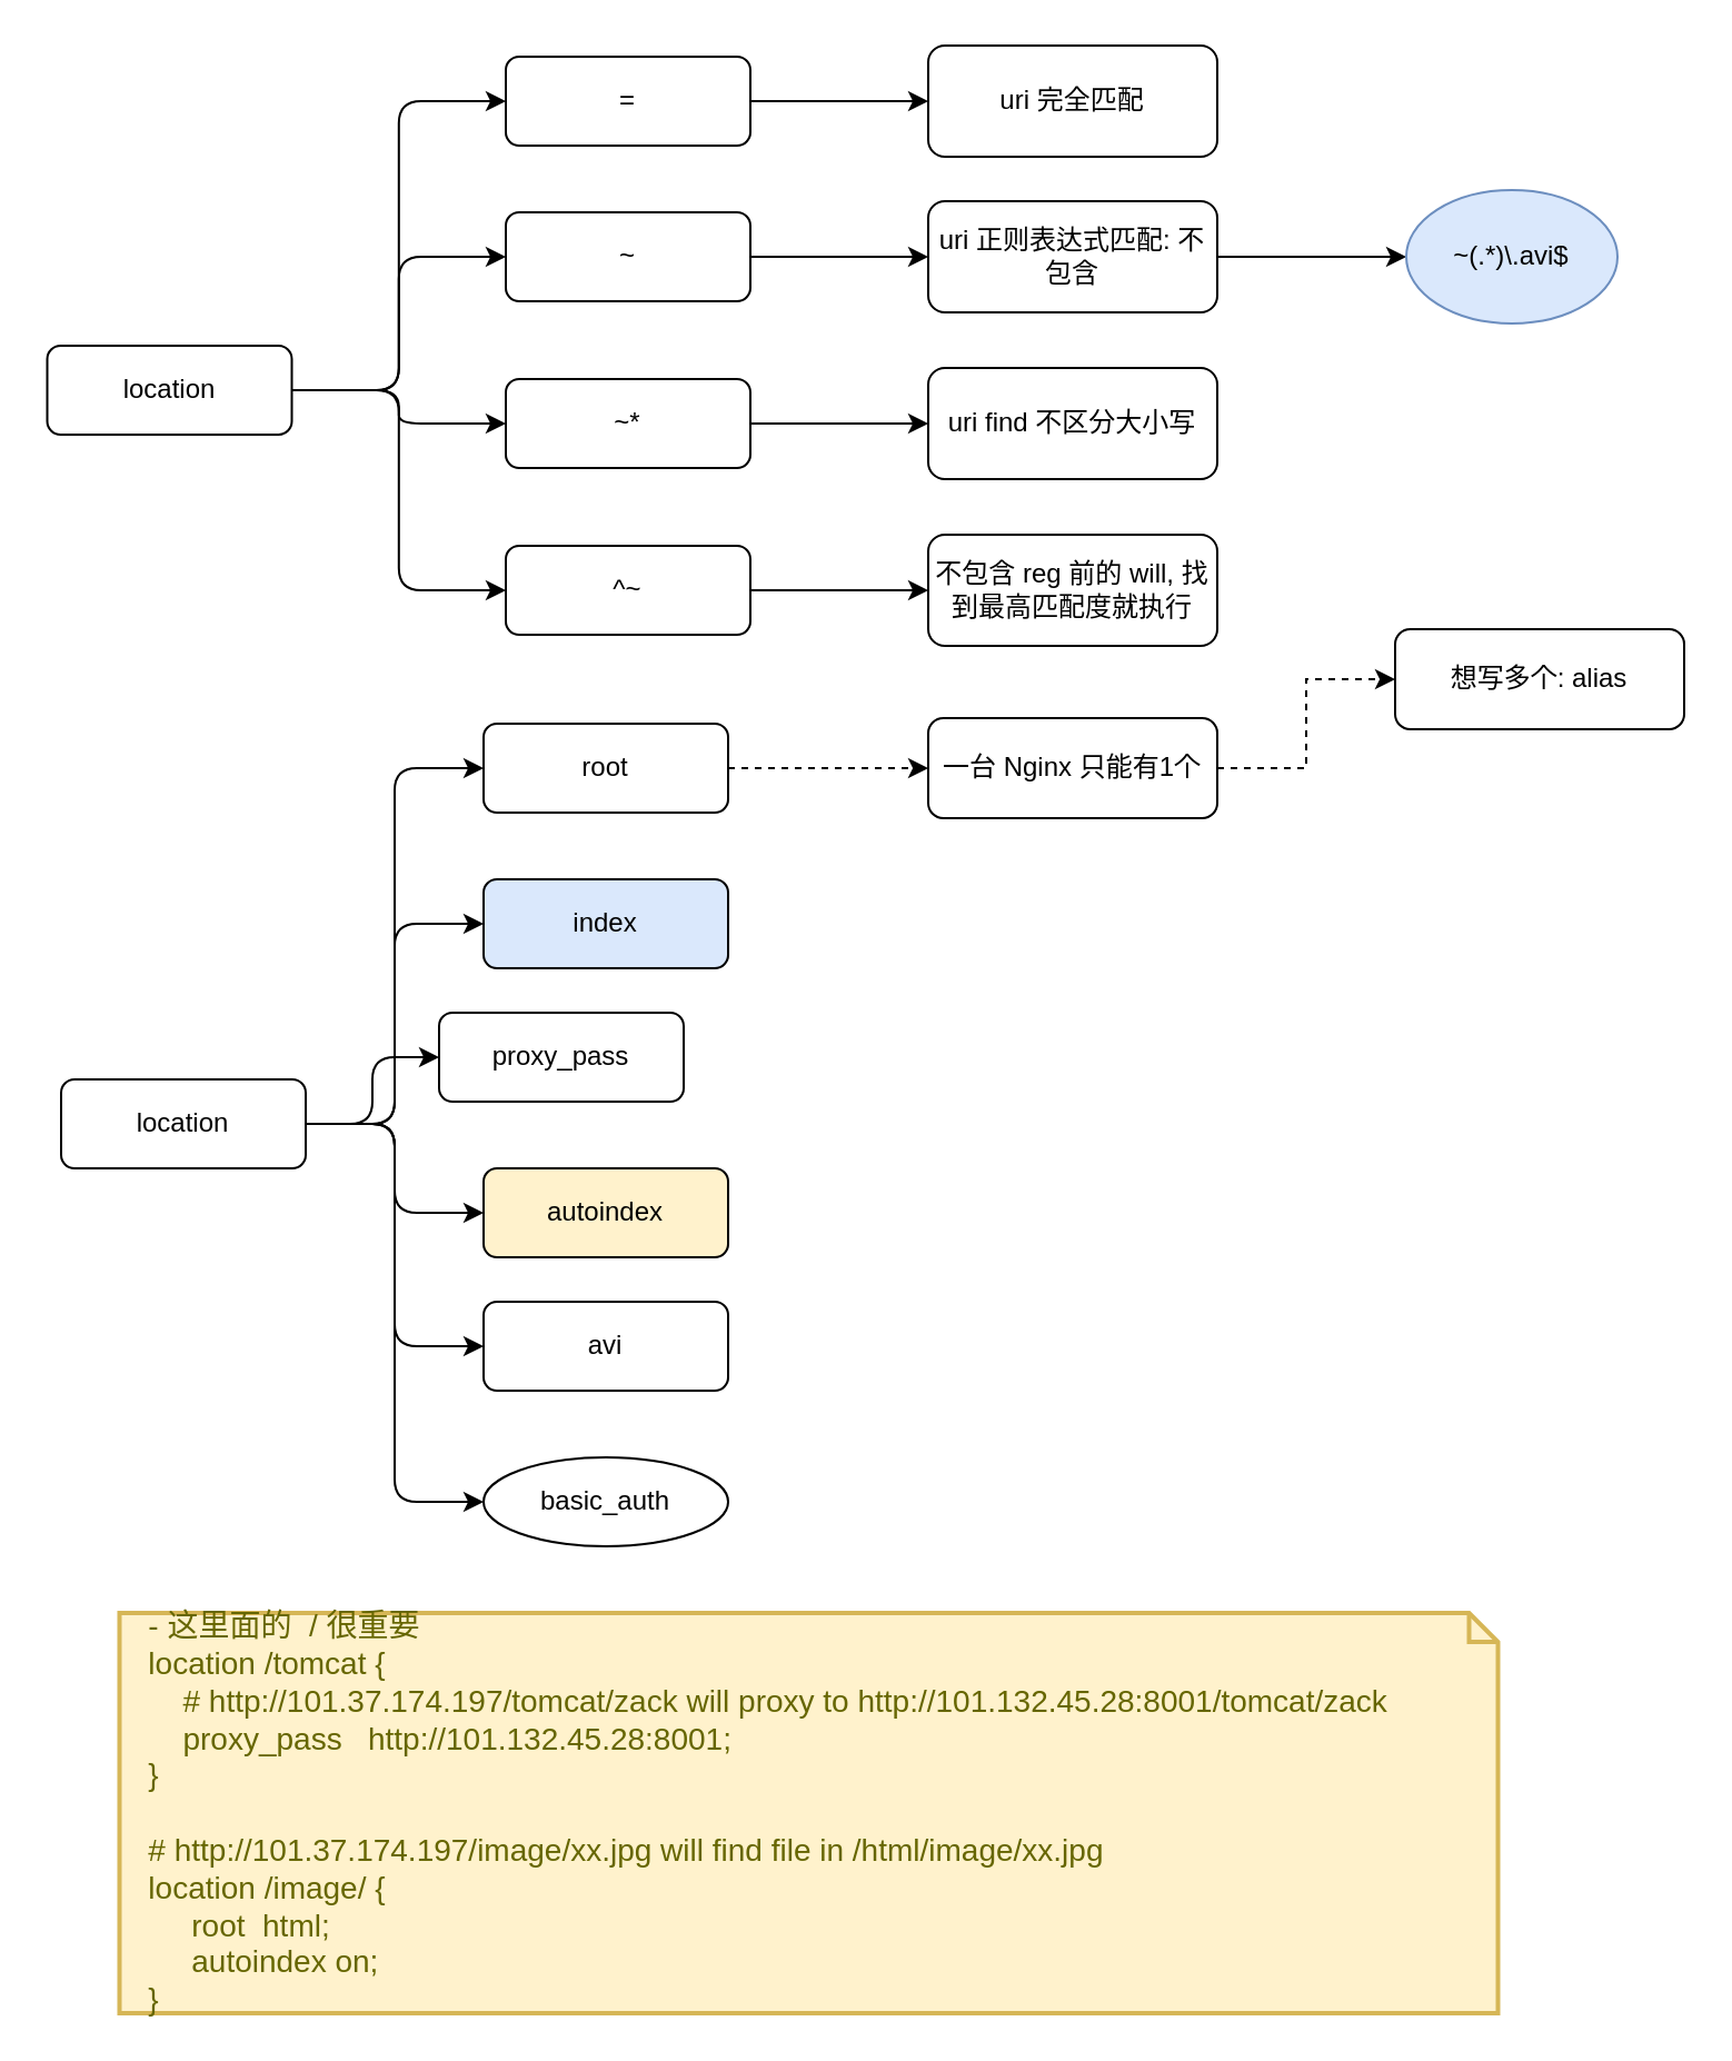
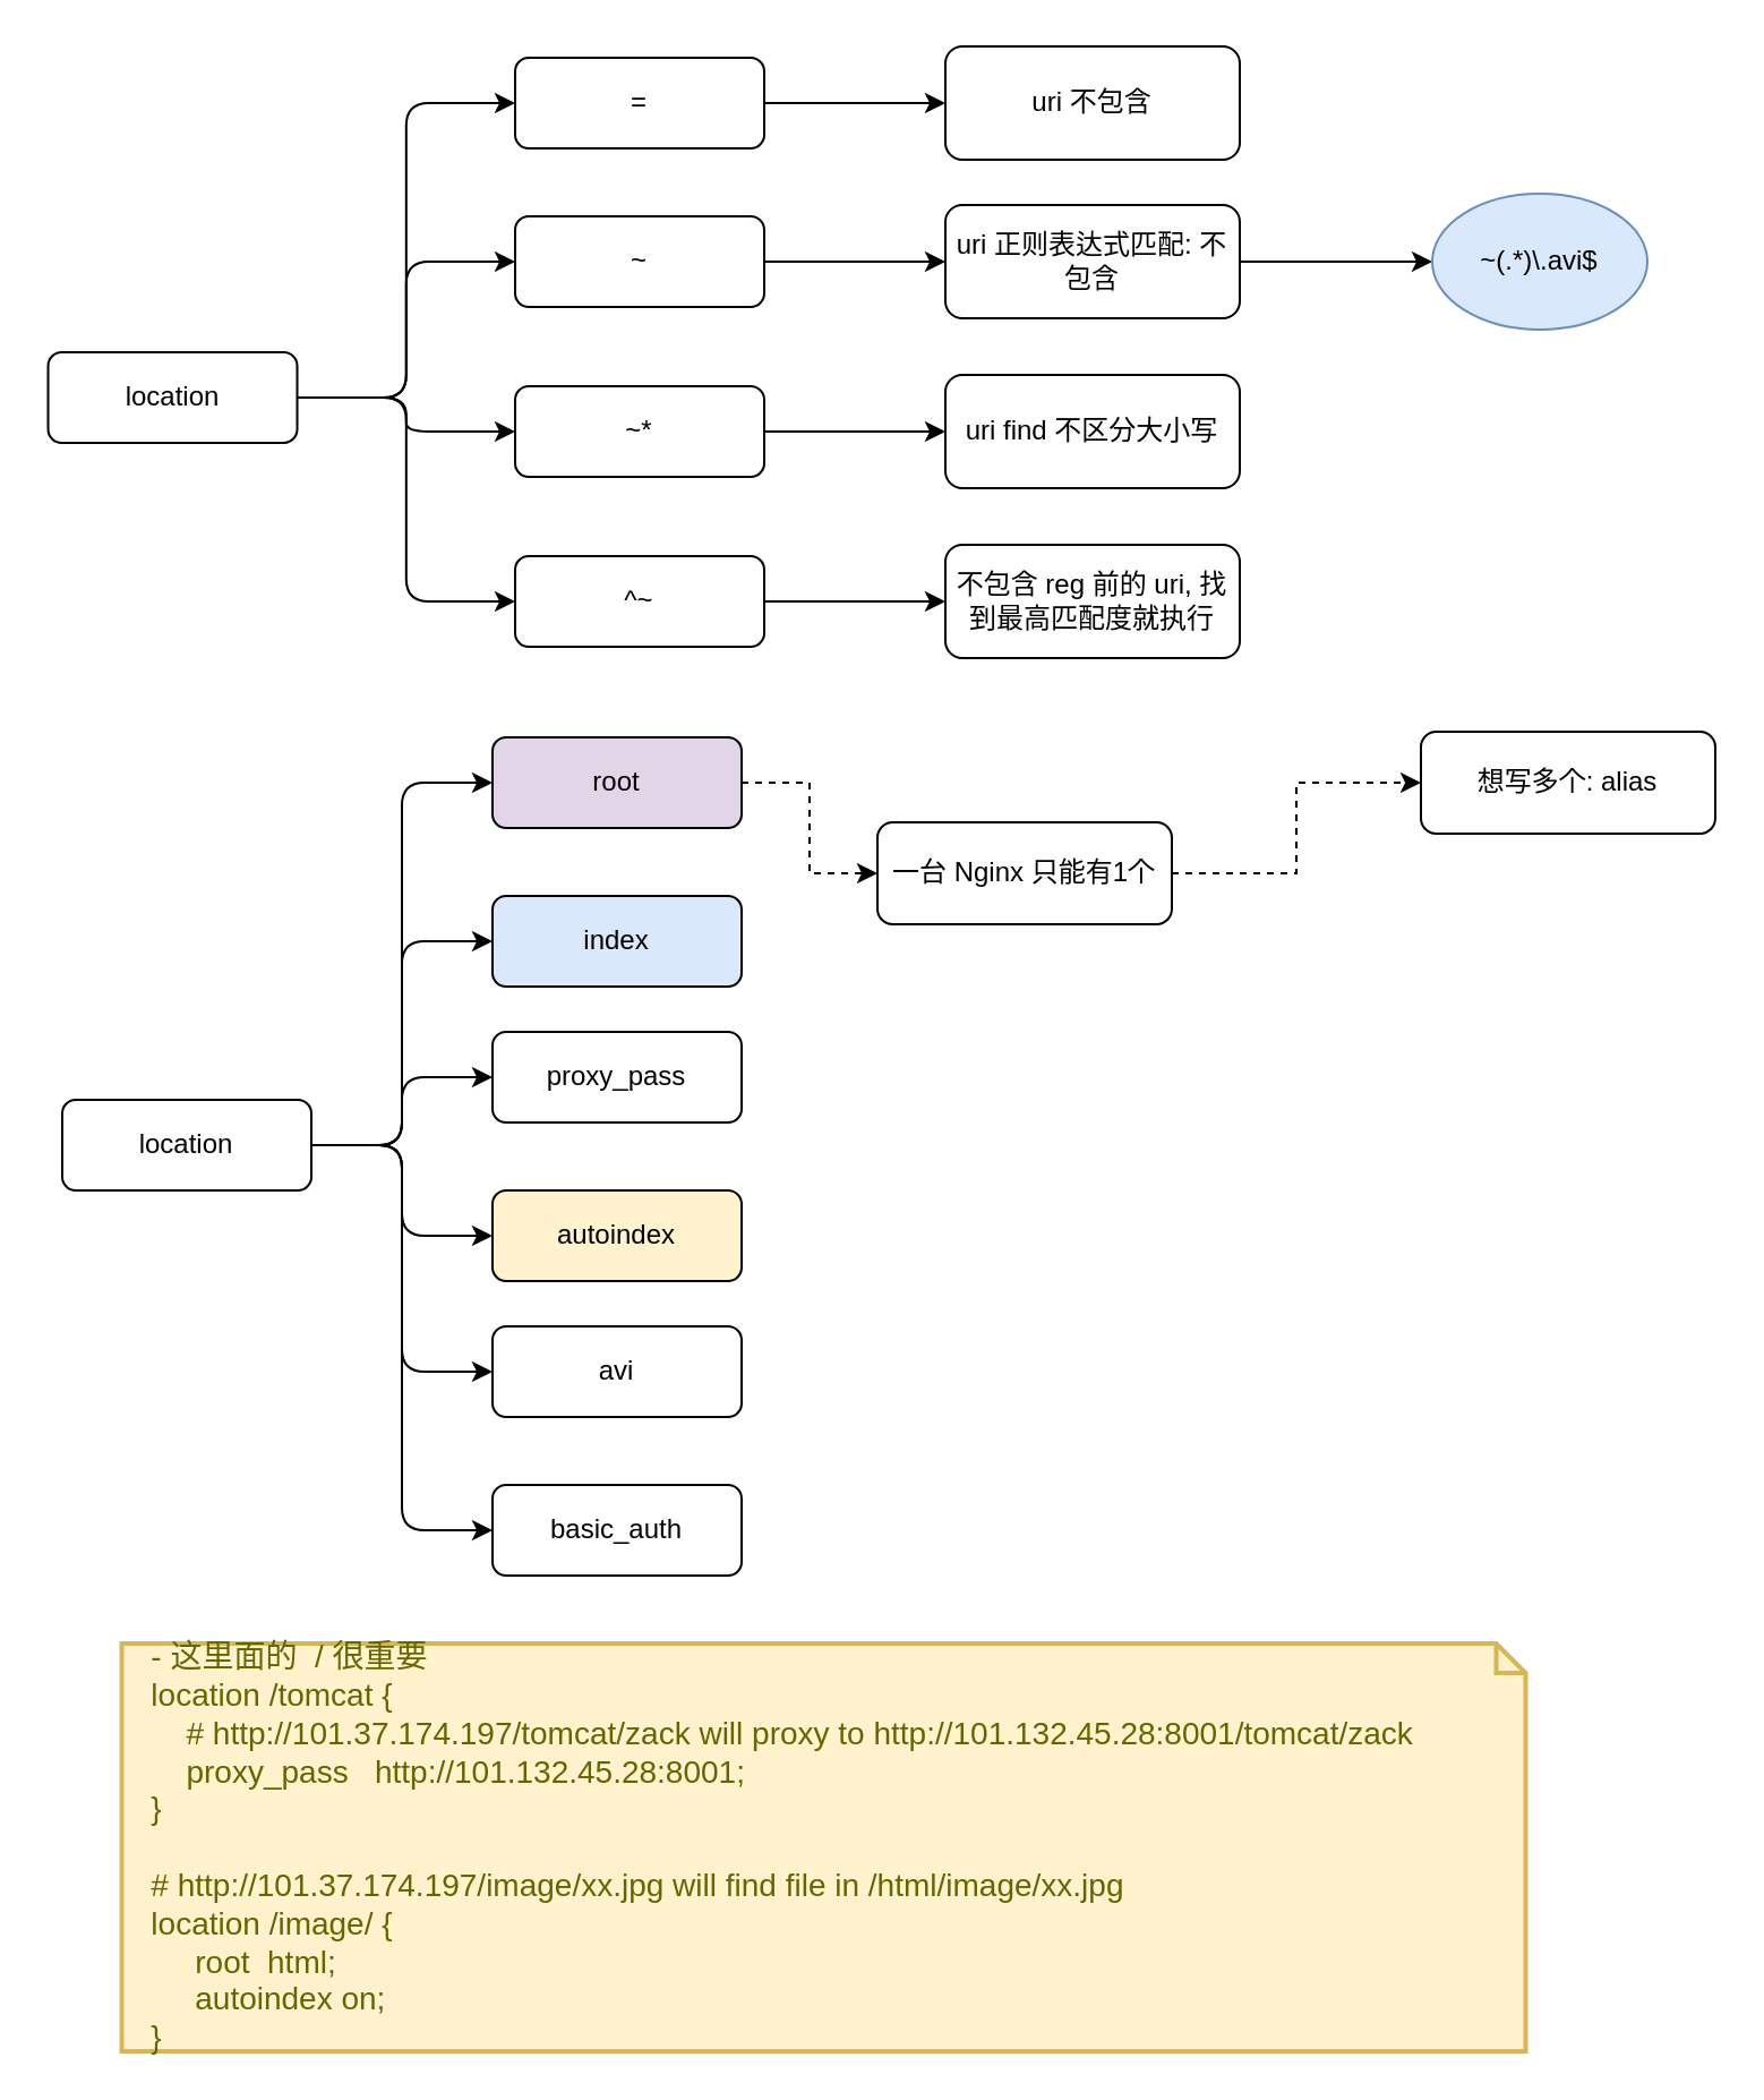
  <mxCell id="0" />
  <mxCell id="1" parent="0" />
  <mxCell id="2" value="" style="edgeStyle=orthogonalEdgeStyle;rounded=1;orthogonalLoop=1;jettySize=auto;html=1;entryX=0;entryY=0.5;entryDx=0;entryDy=0;" parent="1" source="6" target="8" edge="1"><mxGeometry relative="1" as="geometry" /></mxCell>
  <mxCell id="3" style="edgeStyle=orthogonalEdgeStyle;rounded=1;orthogonalLoop=1;jettySize=auto;html=1;entryX=0;entryY=0.5;entryDx=0;entryDy=0;" parent="1" source="6" target="10" edge="1"><mxGeometry relative="1" as="geometry" /></mxCell>
  <mxCell id="4" style="edgeStyle=orthogonalEdgeStyle;rounded=1;orthogonalLoop=1;jettySize=auto;html=1;entryX=0;entryY=0.5;entryDx=0;entryDy=0;" parent="1" source="6" target="12" edge="1"><mxGeometry relative="1" as="geometry" /></mxCell>
  <mxCell id="5" style="edgeStyle=orthogonalEdgeStyle;rounded=1;orthogonalLoop=1;jettySize=auto;html=1;entryX=0;entryY=0.5;entryDx=0;entryDy=0;" parent="1" source="6" target="14" edge="1"><mxGeometry relative="1" as="geometry" /></mxCell>
  <mxCell id="6" value="location" style="rounded=1;whiteSpace=wrap;html=1;" parent="1" vertex="1"><mxGeometry x="20.75" y="155" width="110" height="40" as="geometry" /></mxCell>
  <mxCell id="7" value="" style="edgeStyle=orthogonalEdgeStyle;rounded=1;orthogonalLoop=1;jettySize=auto;html=1;" parent="1" source="8" target="15" edge="1"><mxGeometry relative="1" as="geometry" /></mxCell>
  <mxCell id="8" value="=" style="rounded=1;whiteSpace=wrap;html=1;" parent="1" vertex="1"><mxGeometry x="227" y="25" width="110" height="40" as="geometry" /></mxCell>
  <mxCell id="9" value="" style="edgeStyle=orthogonalEdgeStyle;rounded=1;orthogonalLoop=1;jettySize=auto;html=1;" parent="1" source="10" target="17" edge="1"><mxGeometry relative="1" as="geometry" /></mxCell>
  <mxCell id="10" value="~" style="rounded=1;whiteSpace=wrap;html=1;" parent="1" vertex="1"><mxGeometry x="227" y="95" width="110" height="40" as="geometry" /></mxCell>
  <mxCell id="11" value="" style="edgeStyle=orthogonalEdgeStyle;rounded=1;orthogonalLoop=1;jettySize=auto;html=1;entryX=0;entryY=0.5;entryDx=0;entryDy=0;" parent="1" source="12" target="18" edge="1"><mxGeometry relative="1" as="geometry"><mxPoint x="417" y="185" as="targetPoint" /></mxGeometry></mxCell>
  <mxCell id="12" value="~*" style="rounded=1;whiteSpace=wrap;html=1;" parent="1" vertex="1"><mxGeometry x="227" y="170" width="110" height="40" as="geometry" /></mxCell>
  <mxCell id="13" value="" style="edgeStyle=orthogonalEdgeStyle;rounded=1;orthogonalLoop=1;jettySize=auto;html=1;" parent="1" source="14" target="19" edge="1"><mxGeometry relative="1" as="geometry" /></mxCell>
  <mxCell id="14" value="^~" style="rounded=1;whiteSpace=wrap;html=1;" parent="1" vertex="1"><mxGeometry x="227" y="245" width="110" height="40" as="geometry" /></mxCell>
- <mxCell id="15" value="uri 完全匹配" style="rounded=1;whiteSpace=wrap;html=1;" parent="1" vertex="1"><mxGeometry x="417" y="20" width="130" height="50" as="geometry" /></mxCell>
+ <mxCell id="15" value="uri 不包含" style="rounded=1;whiteSpace=wrap;html=1;" parent="1" vertex="1"><mxGeometry x="417" y="20" width="130" height="50" as="geometry" /></mxCell>
  <mxCell id="16" value="" style="edgeStyle=orthogonalEdgeStyle;rounded=0;orthogonalLoop=1;jettySize=auto;html=1;" parent="1" source="17" target="20" edge="1"><mxGeometry relative="1" as="geometry" /></mxCell>
  <mxCell id="17" value="uri 正则表达式匹配: 不包含" style="rounded=1;whiteSpace=wrap;html=1;" parent="1" vertex="1"><mxGeometry x="417" y="90" width="130" height="50" as="geometry" /></mxCell>
  <mxCell id="18" value="uri find 不区分大小写" style="rounded=1;whiteSpace=wrap;html=1;" parent="1" vertex="1"><mxGeometry x="417" y="165" width="130" height="50" as="geometry" /></mxCell>
- <mxCell id="19" value="不包含 reg 前的 will, 找到最高匹配度就执行" style="rounded=1;whiteSpace=wrap;html=1;" parent="1" vertex="1"><mxGeometry x="417" y="240" width="130" height="50" as="geometry" /></mxCell>
+ <mxCell id="19" value="不包含 reg 前的 uri, 找到最高匹配度就执行" style="rounded=1;whiteSpace=wrap;html=1;" parent="1" vertex="1"><mxGeometry x="417" y="240" width="130" height="50" as="geometry" /></mxCell>
  <mxCell id="20" value="~(.*)\.avi$" style="ellipse;whiteSpace=wrap;html=1;rounded=1;fillColor=#dae8fc;strokeColor=#6c8ebf;" parent="1" vertex="1"><mxGeometry x="632" y="85" width="95" height="60" as="geometry" /></mxCell>
  <mxCell id="21" value="" style="edgeStyle=orthogonalEdgeStyle;rounded=1;orthogonalLoop=1;jettySize=auto;html=1;entryX=0;entryY=0.5;entryDx=0;entryDy=0;" parent="1" source="27" target="29" edge="1"><mxGeometry relative="1" as="geometry" /></mxCell>
  <mxCell id="22" style="edgeStyle=orthogonalEdgeStyle;rounded=1;orthogonalLoop=1;jettySize=auto;html=1;entryX=0;entryY=0.5;entryDx=0;entryDy=0;" parent="1" source="27" target="30" edge="1"><mxGeometry relative="1" as="geometry" /></mxCell>
  <mxCell id="23" style="edgeStyle=orthogonalEdgeStyle;rounded=1;orthogonalLoop=1;jettySize=auto;html=1;entryX=0;entryY=0.5;entryDx=0;entryDy=0;" parent="1" source="27" target="31" edge="1"><mxGeometry relative="1" as="geometry" /></mxCell>
  <mxCell id="24" style="edgeStyle=orthogonalEdgeStyle;rounded=1;orthogonalLoop=1;jettySize=auto;html=1;entryX=0;entryY=0.5;entryDx=0;entryDy=0;" parent="1" source="27" target="32" edge="1"><mxGeometry relative="1" as="geometry" /></mxCell>
  <mxCell id="25" style="edgeStyle=orthogonalEdgeStyle;rounded=1;orthogonalLoop=1;jettySize=auto;html=1;entryX=0;entryY=0.5;entryDx=0;entryDy=0;" parent="1" source="27" target="33" edge="1"><mxGeometry relative="1" as="geometry" /></mxCell>
  <mxCell id="26" style="edgeStyle=orthogonalEdgeStyle;rounded=1;orthogonalLoop=1;jettySize=auto;html=1;entryX=0;entryY=0.5;entryDx=0;entryDy=0;" parent="1" source="27" target="34" edge="1"><mxGeometry relative="1" as="geometry" /></mxCell>
  <mxCell id="27" value="location" style="rounded=1;whiteSpace=wrap;html=1;" parent="1" vertex="1"><mxGeometry x="27" y="485" width="110" height="40" as="geometry" /></mxCell>
  <mxCell id="28" value="" style="edgeStyle=orthogonalEdgeStyle;rounded=0;orthogonalLoop=1;jettySize=auto;html=1;dashed=1;" edge="1" parent="1" source="29" target="37"><mxGeometry relative="1" as="geometry" /></mxCell>
- <mxCell id="29" value="root" style="rounded=1;whiteSpace=wrap;html=1;" parent="1" vertex="1"><mxGeometry x="217" y="325" width="110" height="40" as="geometry" /></mxCell>
+ <mxCell id="29" value="root" style="rounded=1;whiteSpace=wrap;html=1;fillColor=#e1d5e7;" parent="1" vertex="1"><mxGeometry x="217" y="325" width="110" height="40" as="geometry" /></mxCell>
  <mxCell id="30" value="index" style="rounded=1;whiteSpace=wrap;html=1;fillColor=#dae8fc;" parent="1" vertex="1"><mxGeometry x="217" y="395" width="110" height="40" as="geometry" /></mxCell>
- <mxCell id="31" value="proxy_pass" style="rounded=1;whiteSpace=wrap;html=1;" parent="1" vertex="1"><mxGeometry x="197" y="455" width="110" height="40" as="geometry" /></mxCell>
+ <mxCell id="31" value="proxy_pass" style="rounded=1;whiteSpace=wrap;html=1;" parent="1" vertex="1"><mxGeometry x="217" y="455" width="110" height="40" as="geometry" /></mxCell>
  <mxCell id="32" value="autoindex" style="rounded=1;whiteSpace=wrap;html=1;fillColor=#fff2cc;" parent="1" vertex="1"><mxGeometry x="217" y="525" width="110" height="40" as="geometry" /></mxCell>
  <mxCell id="33" value="avi" style="rounded=1;whiteSpace=wrap;html=1;" parent="1" vertex="1"><mxGeometry x="217" y="585" width="110" height="40" as="geometry" /></mxCell>
- <mxCell id="34" value="basic_auth" style="ellipse;whiteSpace=wrap;html=1;" parent="1" vertex="1"><mxGeometry x="217" y="655" width="110" height="40" as="geometry" /></mxCell>
+ <mxCell id="34" value="basic_auth" style="rounded=1;whiteSpace=wrap;html=1;" parent="1" vertex="1"><mxGeometry x="217" y="655" width="110" height="40" as="geometry" /></mxCell>
  <mxCell id="35" value="&lt;div&gt;&lt;span&gt;&amp;nbsp; &amp;nbsp;- 这里面的&amp;nbsp; / 很重要&lt;/span&gt;&lt;/div&gt;&lt;div&gt;&lt;span&gt;&amp;nbsp;&lt;/span&gt;&lt;span&gt;&amp;nbsp; location /tomcat {&lt;/span&gt;&lt;/div&gt;&amp;nbsp; &amp;nbsp; &amp;nbsp; &amp;nbsp;# http://101.37.174.197/tomcat/zack will proxy to http://101.132.45.28:8001/tomcat/zack&amp;nbsp;&lt;br&gt;&lt;span&gt;&amp;nbsp; &amp;nbsp; &amp;nbsp; &amp;nbsp;proxy_pass&amp;nbsp; &amp;nbsp;http://101.132.45.28:8001;&lt;/span&gt;&lt;br&gt;&lt;div&gt;&amp;nbsp; &amp;nbsp;}&lt;/div&gt;&lt;div&gt;&amp;nbsp; &amp;nbsp;&amp;nbsp;&lt;/div&gt;&lt;div&gt;&amp;nbsp; &amp;nbsp;# http://101.37.174.197/image/xx.jpg will find file in /html/image/xx.jpg&lt;br&gt;&lt;/div&gt;&lt;div&gt;&amp;nbsp; &amp;nbsp;location /image/ {&lt;/div&gt;&lt;div&gt;&amp;nbsp; &amp;nbsp; &amp;nbsp; &amp;nbsp; root&amp;nbsp; html;&lt;/div&gt;&lt;div&gt;&amp;nbsp; &amp;nbsp; &amp;nbsp; &amp;nbsp; autoindex on;&lt;/div&gt;&lt;div&gt;&amp;nbsp; &amp;nbsp;}&lt;/div&gt;" style="shape=note;strokeWidth=2;fontSize=14;size=13;whiteSpace=wrap;html=1;fillColor=#fff2cc;strokeColor=#d6b656;fontColor=#666600;align=left;" parent="1" vertex="1"><mxGeometry x="53.25" y="725" width="620" height="180" as="geometry" /></mxCell>
  <mxCell id="36" value="" style="edgeStyle=orthogonalEdgeStyle;rounded=0;orthogonalLoop=1;jettySize=auto;html=1;dashed=1;" edge="1" parent="1" source="37" target="38"><mxGeometry relative="1" as="geometry" /></mxCell>
- <mxCell id="37" value="一台 Nginx 只能有1个" style="rounded=1;whiteSpace=wrap;html=1;" vertex="1" parent="1"><mxGeometry x="417" y="322.5" width="130" height="45" as="geometry" /></mxCell>
- <mxCell id="38" value="想写多个: alias" style="rounded=1;whiteSpace=wrap;html=1;" vertex="1" parent="1"><mxGeometry x="627" y="282.5" width="130" height="45" as="geometry" /></mxCell>
+ <mxCell id="37" value="一台 Nginx 只能有1个" style="rounded=1;whiteSpace=wrap;html=1;" vertex="1" parent="1"><mxGeometry x="387" y="362.5" width="130" height="45" as="geometry" /></mxCell>
+ <mxCell id="38" value="想写多个: alias" style="rounded=1;whiteSpace=wrap;html=1;" vertex="1" parent="1"><mxGeometry x="627" y="322.5" width="130" height="45" as="geometry" /></mxCell>
